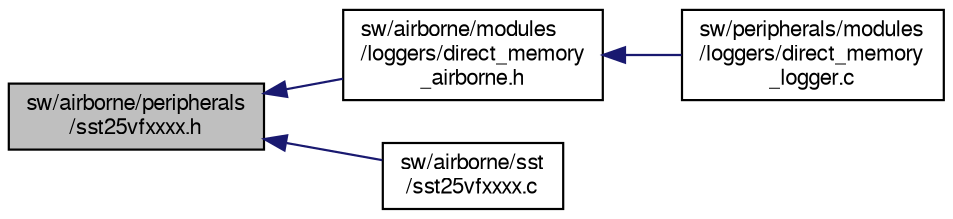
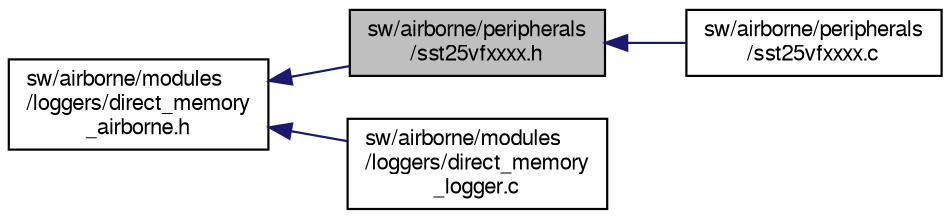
  digraph {
    rankdir=LR
    node [color=black fillcolor=white fontname=FreeSans fontsize=10 shape=record style=filled]
    edge [color=midnightblue dir=back fontname=FreeSans fontsize=10 labelfontname=FreeSans labelfontsize=10 style=solid]
    n1 [fillcolor=grey75 fontcolor=black height=0.2 label="sw/airborne/peripherals\l/sst25vfxxxx.h" width=0.4]
    n2 [height=0.2 label="sw/airborne/modules\l/loggers/direct_memory\l_airborne.h" width=0.4]
-   n3 [height=0.2 label="sw/airborne/sst\l/sst25vfxxxx.c" width=0.4]
-   n4 [height=0.2 label="sw/peripherals/modules\l/loggers/direct_memory\l_logger.c" width=0.4]
-   n1 -> n2
+   n3 [height=0.2 label="sw/airborne/peripherals\l/sst25vfxxxx.c" width=0.4]
+   n4 [height=0.2 label="sw/airborne/modules\l/loggers/direct_memory\l_logger.c" width=0.4]
+   n2 -> n1
    n1 -> n3
    n2 -> n4
  }
